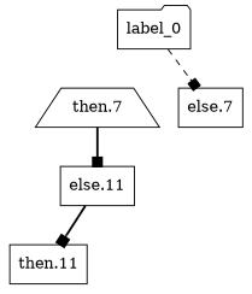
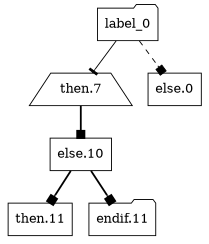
  digraph {
    node [shape=box]
    edge [arrowhead=box style=bold]
    label_0 [shape=folder]
    "then.7" [shape=trapezium]
-   "else.7"
-   "else.11"
+   "else.7" [label="else.0"]
+   "else.11" [label="else.10"]
    "then.11"
+   "endif.11" [shape=folder]
+   label_0 -> "then.7" [arrowhead=tee style=solid]
    label_0 -> "else.7" [style=dashed]
    "then.7" -> "else.11"
    "else.11" -> "then.11"
+   "else.11" -> "endif.11"
  }
